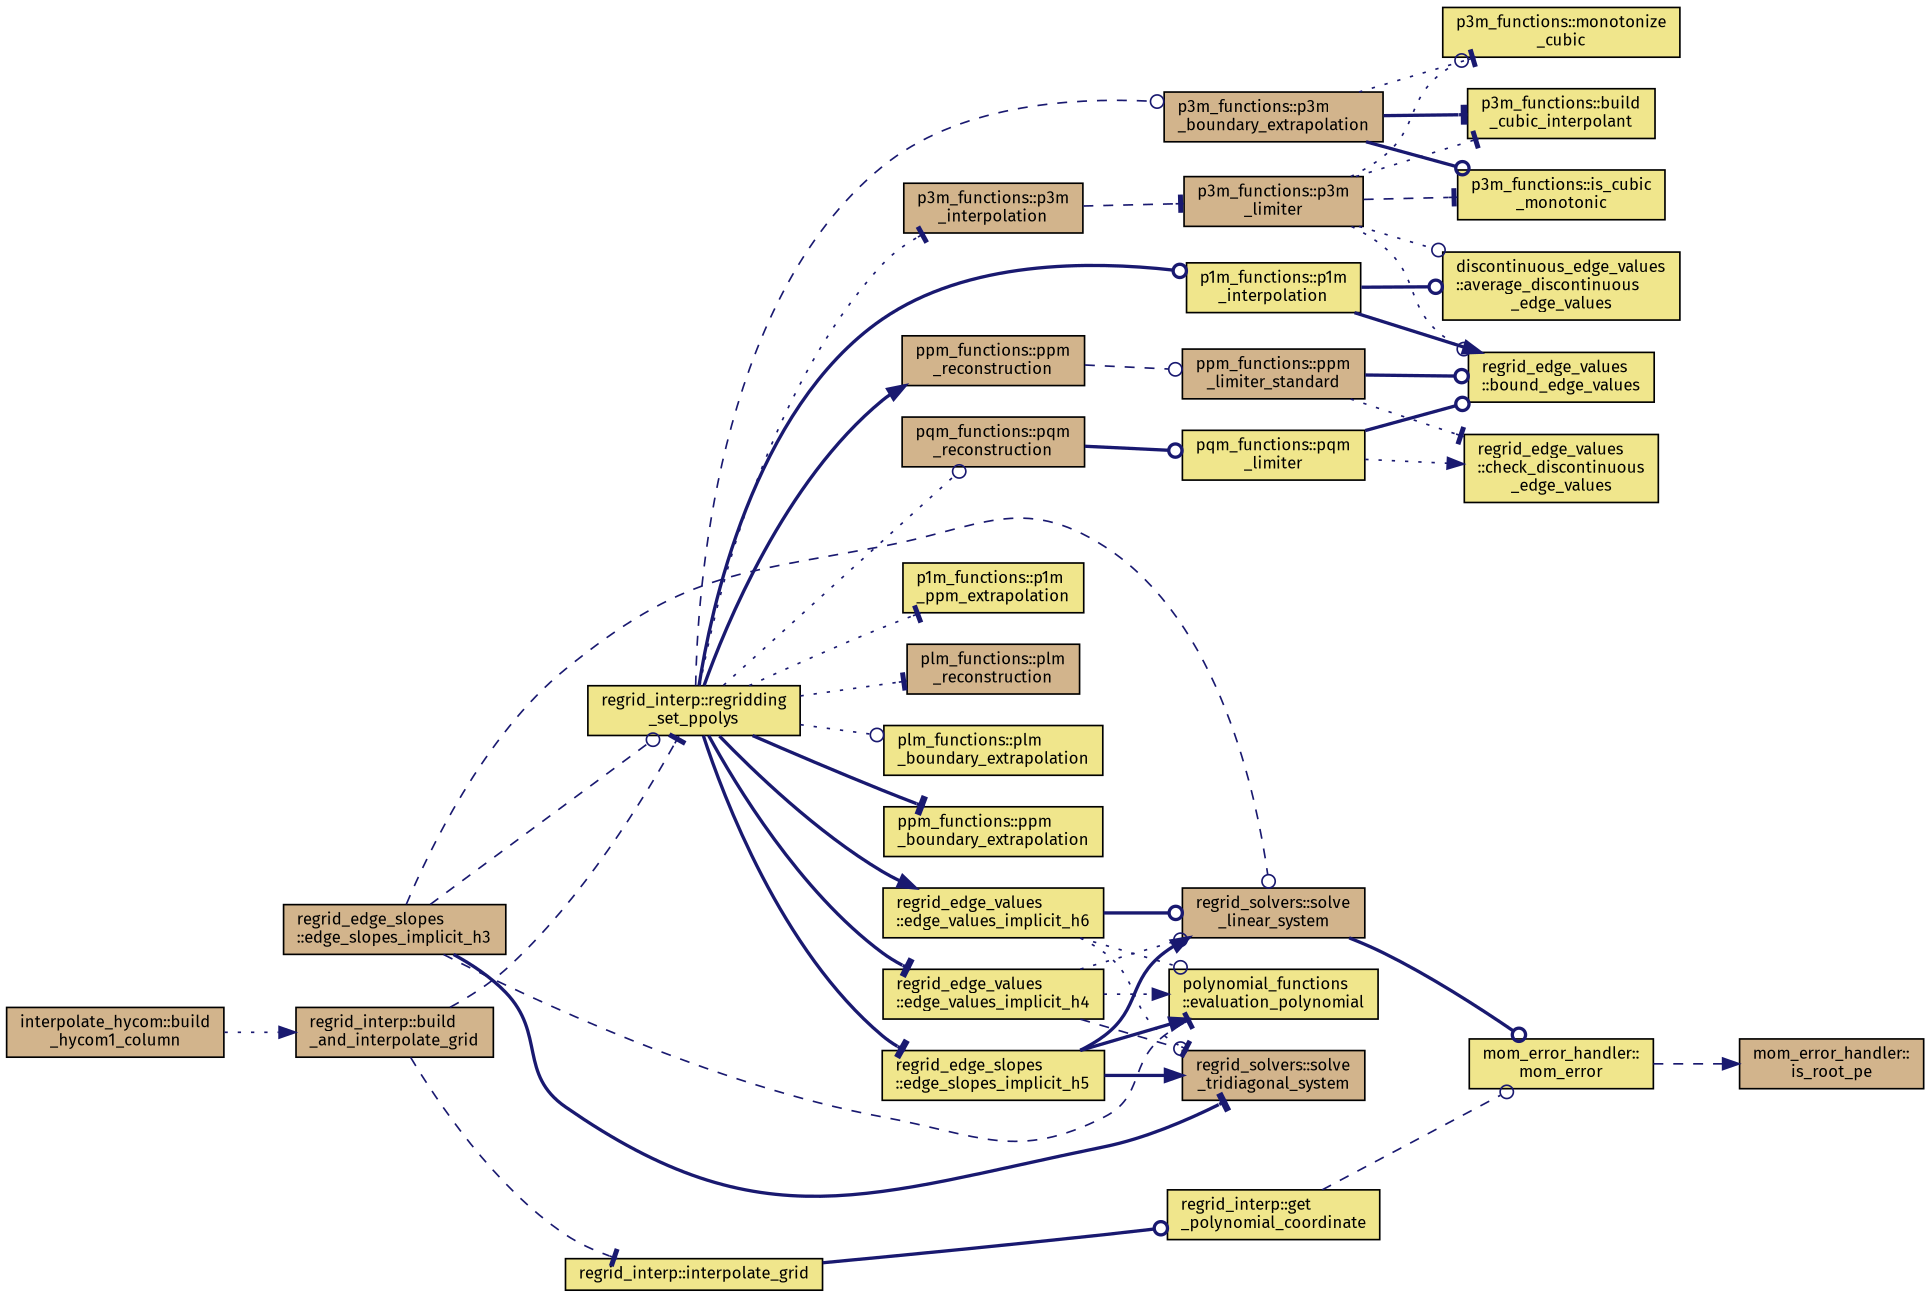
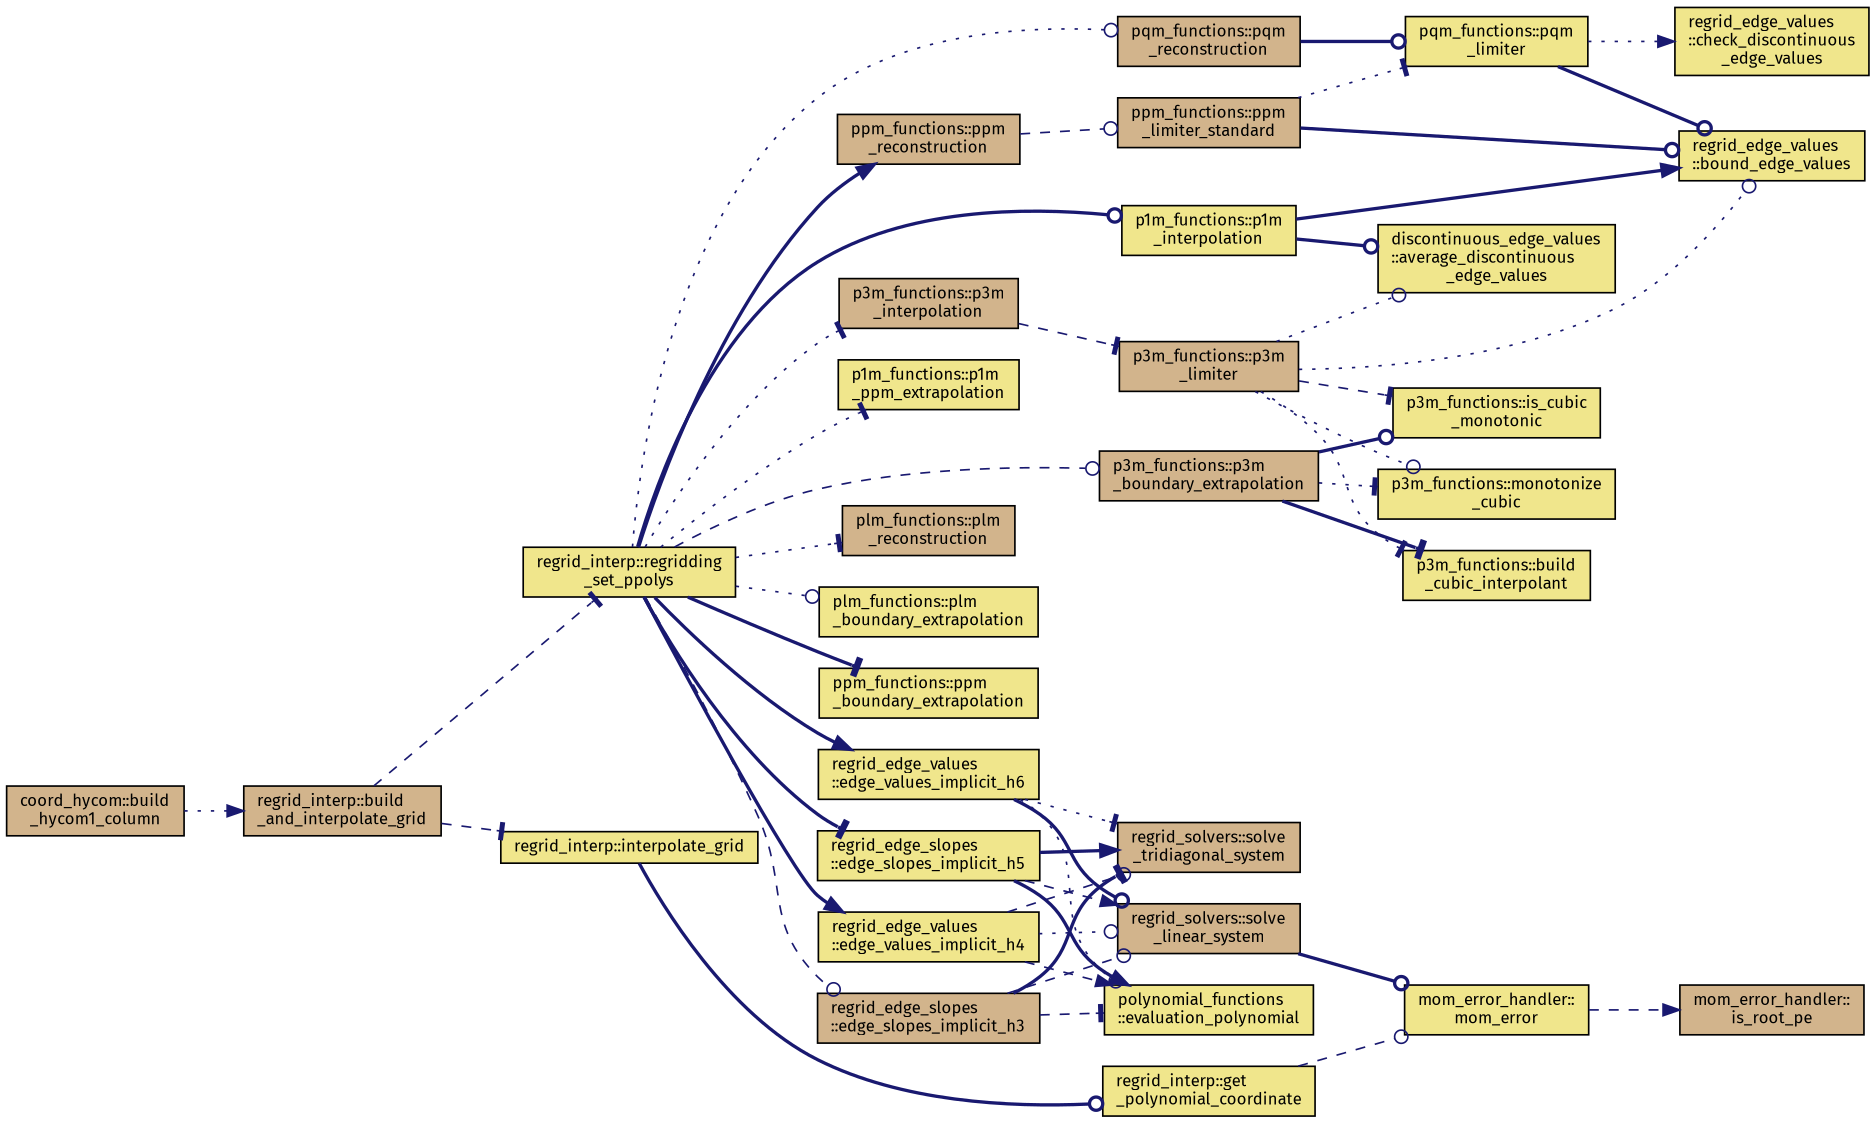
  digraph {
    fontname="Fira Sans"
    rankdir=LR
    node [color=black fillcolor=khaki fontname="Fira Sans" fontsize=10 shape=record style=filled]
    edge [arrowhead=odot color=midnightblue fontname="Fira Sans" fontsize=10 labelfontname=Helvetica labelfontsize=10 style=bold]
-   n1 [fillcolor=tan fontcolor=black height=0.2 label="interpolate_hycom::build\l_hycom1_column" width=0.4]
+   n1 [fillcolor=tan fontcolor=black height=0.2 label="coord_hycom::build\l_hycom1_column" width=0.4]
    n2 [fillcolor=tan height=0.2 label="regrid_interp::build\l_and_interpolate_grid" width=0.4]
    n3 [height=0.2 label="regrid_interp::regridding\l_set_ppolys" width=0.4]
    n4 [height=0.2 label="regrid_interp::interpolate_grid" width=0.4]
    n5 [height=0.2 label="p1m_functions::p1m\l_interpolation" width=0.4]
    n6 [height=0.2 label="p1m_functions::p1m\l_ppm_extrapolation" width=0.4]
    n7 [height=0.2 label="regrid_edge_values\l::edge_values_implicit_h4" width=0.4]
    n8 [fillcolor=tan height=0.2 label="plm_functions::plm\l_reconstruction" width=0.4]
    n9 [height=0.2 label="plm_functions::plm\l_boundary_extrapolation" width=0.4]
    n10 [fillcolor=tan height=0.2 label="ppm_functions::ppm\l_reconstruction" width=0.4]
    n11 [height=0.2 label="ppm_functions::ppm\l_boundary_extrapolation" width=0.4]
    n12 [fillcolor=tan height=0.2 label="regrid_edge_slopes\l::edge_slopes_implicit_h3" width=0.4]
    n13 [fillcolor=tan height=0.2 label="p3m_functions::p3m\l_interpolation" width=0.4]
    n14 [fillcolor=tan height=0.2 label="p3m_functions::p3m\l_boundary_extrapolation" width=0.4]
    n15 [height=0.2 label="regrid_edge_values\l::edge_values_implicit_h6" width=0.4]
    n16 [height=0.2 label="regrid_edge_slopes\l::edge_slopes_implicit_h5" width=0.4]
    n17 [fillcolor=tan height=0.2 label="pqm_functions::pqm\l_reconstruction" width=0.4]
    n18 [height=0.2 label="regrid_interp::get\l_polynomial_coordinate" width=0.4]
    n19 [height=0.2 label="regrid_edge_values\l::bound_edge_values" width=0.4]
    n20 [height=0.2 label="discontinuous_edge_values\l::average_discontinuous\l_edge_values" width=0.4]
    n21 [fillcolor=tan height=0.2 label="regrid_solvers::solve\l_linear_system" width=0.4]
    n22 [height=0.2 label="polynomial_functions\l::evaluation_polynomial" width=0.4]
    n23 [fillcolor=tan height=0.2 label="regrid_solvers::solve\l_tridiagonal_system" width=0.4]
    n24 [fillcolor=tan height=0.2 label="ppm_functions::ppm\l_limiter_standard" width=0.4]
    n25 [fillcolor=tan height=0.2 label="p3m_functions::p3m\l_limiter" width=0.4]
    n26 [height=0.2 label="p3m_functions::build\l_cubic_interpolant" width=0.4]
    n27 [height=0.2 label="p3m_functions::is_cubic\l_monotonic" width=0.4]
    n28 [height=0.2 label="p3m_functions::monotonize\l_cubic" width=0.4]
    n29 [height=0.2 label="pqm_functions::pqm\l_limiter" width=0.4]
    n30 [height=0.2 label="mom_error_handler::\lmom_error" width=0.4]
    n31 [fillcolor=tan height=0.2 label="mom_error_handler::\lis_root_pe" width=0.4]
    n32 [height=0.2 label="regrid_edge_values\l::check_discontinuous\l_edge_values" width=0.4]
    n1 -> n2 [arrowhead=normal style=dotted]
    n2 -> n3 [arrowhead=tee style=dashed]
    n2 -> n4 [arrowhead=tee style=dashed]
    n3 -> n5
    n3 -> n6 [arrowhead=tee style=dotted]
-   n3 -> n7 [arrowhead=tee]
+   n3 -> n7 [arrowhead=normal]
    n3 -> n8 [arrowhead=tee style=dotted]
    n3 -> n9 [style=dotted]
    n3 -> n10 [arrowhead=normal]
    n3 -> n11 [arrowhead=tee]
-   n12 -> n3 [style=dashed]
+   n3 -> n12 [style=dashed]
    n3 -> n13 [arrowhead=tee style=dotted]
    n3 -> n14 [style=dashed]
    n3 -> n15 [arrowhead=normal]
    n3 -> n16 [arrowhead=tee]
    n3 -> n17 [style=dotted]
    n4 -> n18
    n5 -> n19 [arrowhead=normal]
    n5 -> n20
    n7 -> n21 [style=dotted]
-   n7 -> n22 [arrowhead=normal style=dotted]
+   n7 -> n22 [arrowhead=normal style=dashed]
    n7 -> n23 [style=dashed]
    n10 -> n24 [style=dashed]
    n12 -> n21 [style=dashed]
    n12 -> n22 [arrowhead=tee style=dashed]
    n12 -> n23 [arrowhead=tee]
    n13 -> n25 [arrowhead=tee style=dashed]
    n14 -> n26 [arrowhead=tee]
    n14 -> n27
    n14 -> n28 [arrowhead=tee style=dotted]
    n15 -> n21
    n15 -> n22 [style=dotted]
    n15 -> n23 [arrowhead=tee style=dotted]
-   n16 -> n21 [arrowhead=normal]
+   n16 -> n21 [arrowhead=normal style=dashed]
    n16 -> n22 [arrowhead=normal]
    n16 -> n23 [arrowhead=normal]
    n17 -> n29
    n18 -> n30 [style=dashed]
    n21 -> n30
    n24 -> n19
-   n24 -> n32 [arrowhead=tee style=dotted]
+   n24 -> n29 [arrowhead=tee style=dotted]
    n25 -> n19 [style=dotted]
    n25 -> n20 [style=dotted]
    n25 -> n26 [arrowhead=tee style=dotted]
    n25 -> n27 [arrowhead=tee style=dashed]
    n25 -> n28 [style=dotted]
    n29 -> n19
    n29 -> n32 [arrowhead=normal style=dotted]
    n30 -> n31 [arrowhead=normal style=dashed]
  }
